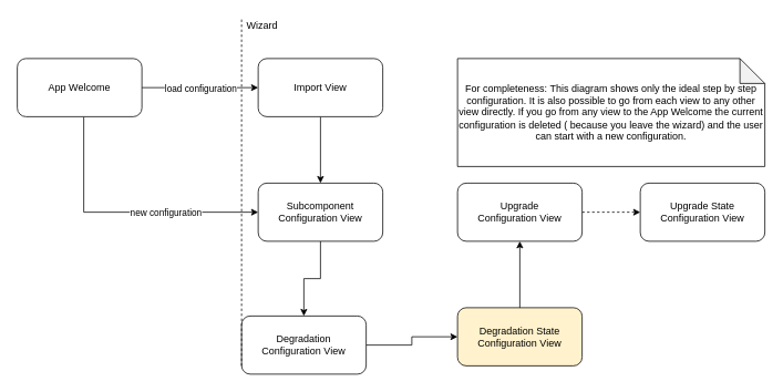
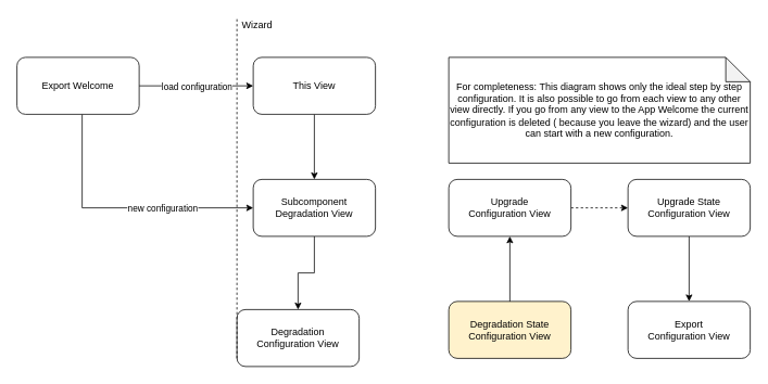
  <mxCell id="0" />
  <mxCell id="1" parent="0" />
  <mxCell id="2" value="For completeness: This diagram shows only the ideal step by step configuration. It is also possible to go from each view to any other view directly. If you go from any view to the App Welcome the current configuration is deleted ( because you leave the wizard) and the user can start with a new configuration." style="shape=note;whiteSpace=wrap;html=1;backgroundOutline=1;darkOpacity=0.05;" parent="1" vertex="1"><mxGeometry x="550" y="70" width="370" height="130" as="geometry" /></mxCell>
  <mxCell id="3" style="edgeStyle=orthogonalEdgeStyle;rounded=0;orthogonalLoop=1;jettySize=auto;html=1;" edge="1" parent="1" source="7" target="9"><mxGeometry relative="1" as="geometry" /></mxCell>
  <mxCell id="4" value="load configuration" style="edgeLabel;html=1;align=center;verticalAlign=middle;resizable=0;points=[];" vertex="1" connectable="0" parent="3"><mxGeometry x="0.329" y="-1" relative="1" as="geometry"><mxPoint x="-23" y="-1" as="offset" /></mxGeometry></mxCell>
  <mxCell id="5" style="edgeStyle=orthogonalEdgeStyle;rounded=0;orthogonalLoop=1;jettySize=auto;html=1;entryX=0;entryY=0.5;entryDx=0;entryDy=0;" edge="1" parent="1" source="7" target="11"><mxGeometry relative="1" as="geometry"><Array as="points"><mxPoint x="100" y="255" /></Array></mxGeometry></mxCell>
  <mxCell id="6" value="new configuration" style="edgeLabel;html=1;align=center;verticalAlign=middle;resizable=0;points=[];" vertex="1" connectable="0" parent="5"><mxGeometry x="0.594" y="1" relative="1" as="geometry"><mxPoint x="-46" y="1" as="offset" /></mxGeometry></mxCell>
- <mxCell id="7" value="App Welcome" style="rounded=1;whiteSpace=wrap;html=1;" vertex="1" parent="1"><mxGeometry x="20" y="70" width="150" height="70" as="geometry" /></mxCell>
+ <mxCell id="7" value="Export Welcome" style="rounded=1;whiteSpace=wrap;html=1;" vertex="1" parent="1"><mxGeometry x="20" y="70" width="150" height="70" as="geometry" /></mxCell>
  <mxCell id="8" style="edgeStyle=orthogonalEdgeStyle;rounded=0;orthogonalLoop=1;jettySize=auto;html=1;" edge="1" parent="1" source="9" target="11"><mxGeometry relative="1" as="geometry" /></mxCell>
- <mxCell id="9" value="Import View" style="rounded=1;whiteSpace=wrap;html=1;" vertex="1" parent="1"><mxGeometry x="310" y="70" width="150" height="70" as="geometry" /></mxCell>
+ <mxCell id="9" value="This View" style="rounded=1;whiteSpace=wrap;html=1;" vertex="1" parent="1"><mxGeometry x="310" y="70" width="150" height="70" as="geometry" /></mxCell>
  <mxCell id="10" style="edgeStyle=orthogonalEdgeStyle;rounded=0;orthogonalLoop=1;jettySize=auto;html=1;" edge="1" parent="1" source="11" target="13"><mxGeometry relative="1" as="geometry" /></mxCell>
- <mxCell id="11" value="Subcomponent&lt;br&gt;Configuration View" style="rounded=1;whiteSpace=wrap;html=1;" vertex="1" parent="1"><mxGeometry x="310" y="220" width="150" height="70" as="geometry" /></mxCell>
- <mxCell id="12" style="edgeStyle=orthogonalEdgeStyle;rounded=0;orthogonalLoop=1;jettySize=auto;html=1;" edge="1" parent="1" source="13" target="20"><mxGeometry relative="1" as="geometry" /></mxCell>
+ <mxCell id="11" value="Subcomponent&lt;br&gt;Degradation View" style="rounded=1;whiteSpace=wrap;html=1;" vertex="1" parent="1"><mxGeometry x="310" y="220" width="150" height="70" as="geometry" /></mxCell>
  <mxCell id="13" value="Degradation&lt;br&gt;Configuration View" style="rounded=1;whiteSpace=wrap;html=1;" vertex="1" parent="1"><mxGeometry x="290" y="380" width="150" height="70" as="geometry" /></mxCell>
+ <mxCell id="14" value="Export&lt;br&gt;Configuration View" style="rounded=1;whiteSpace=wrap;html=1;" vertex="1" parent="1"><mxGeometry x="770" y="370" width="150" height="70" as="geometry" /></mxCell>
  <mxCell id="15" style="edgeStyle=orthogonalEdgeStyle;rounded=0;orthogonalLoop=1;jettySize=auto;html=1;dashed=1;" edge="1" parent="1" source="16" target="22"><mxGeometry relative="1" as="geometry" /></mxCell>
  <mxCell id="16" value="Upgrade &lt;br&gt;Configuration View" style="rounded=1;whiteSpace=wrap;html=1;" vertex="1" parent="1"><mxGeometry x="550" y="220" width="150" height="70" as="geometry" /></mxCell>
  <mxCell id="17" value="" style="endArrow=none;dashed=1;html=1;entryX=0;entryY=0;entryDx=0;entryDy=0;" edge="1" parent="1" target="18"><mxGeometry width="50" height="50" relative="1" as="geometry"><mxPoint x="290" y="440" as="sourcePoint" /><mxPoint x="320" y="510" as="targetPoint" /></mxGeometry></mxCell>
  <mxCell id="18" value="Wizard" style="text;html=1;strokeColor=none;fillColor=none;align=center;verticalAlign=middle;whiteSpace=wrap;rounded=0;" vertex="1" parent="1"><mxGeometry x="290" y="20" width="50" height="20" as="geometry" /></mxCell>
  <mxCell id="19" style="edgeStyle=orthogonalEdgeStyle;rounded=0;orthogonalLoop=1;jettySize=auto;html=1;" edge="1" parent="1" source="20" target="16"><mxGeometry relative="1" as="geometry" /></mxCell>
  <mxCell id="20" value="Degradation State&lt;br&gt;Configuration View" style="rounded=1;whiteSpace=wrap;html=1;fillColor=#fff2cc;" vertex="1" parent="1"><mxGeometry x="550" y="370" width="150" height="70" as="geometry" /></mxCell>
+ <mxCell id="21" style="edgeStyle=orthogonalEdgeStyle;rounded=0;orthogonalLoop=1;jettySize=auto;html=1;" edge="1" parent="1" source="22" target="14"><mxGeometry relative="1" as="geometry" /></mxCell>
  <mxCell id="22" value="Upgrade State&lt;br&gt;Configuration View" style="rounded=1;whiteSpace=wrap;html=1;" vertex="1" parent="1"><mxGeometry x="770" y="220" width="150" height="70" as="geometry" /></mxCell>
